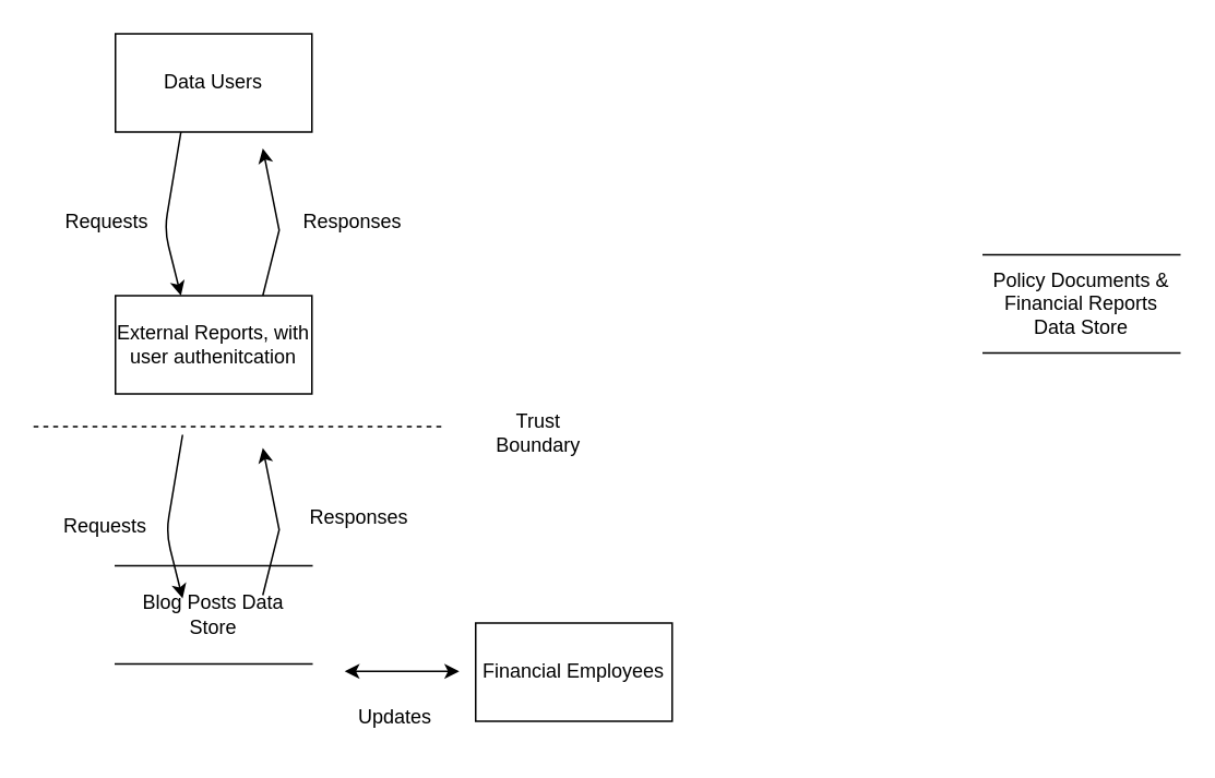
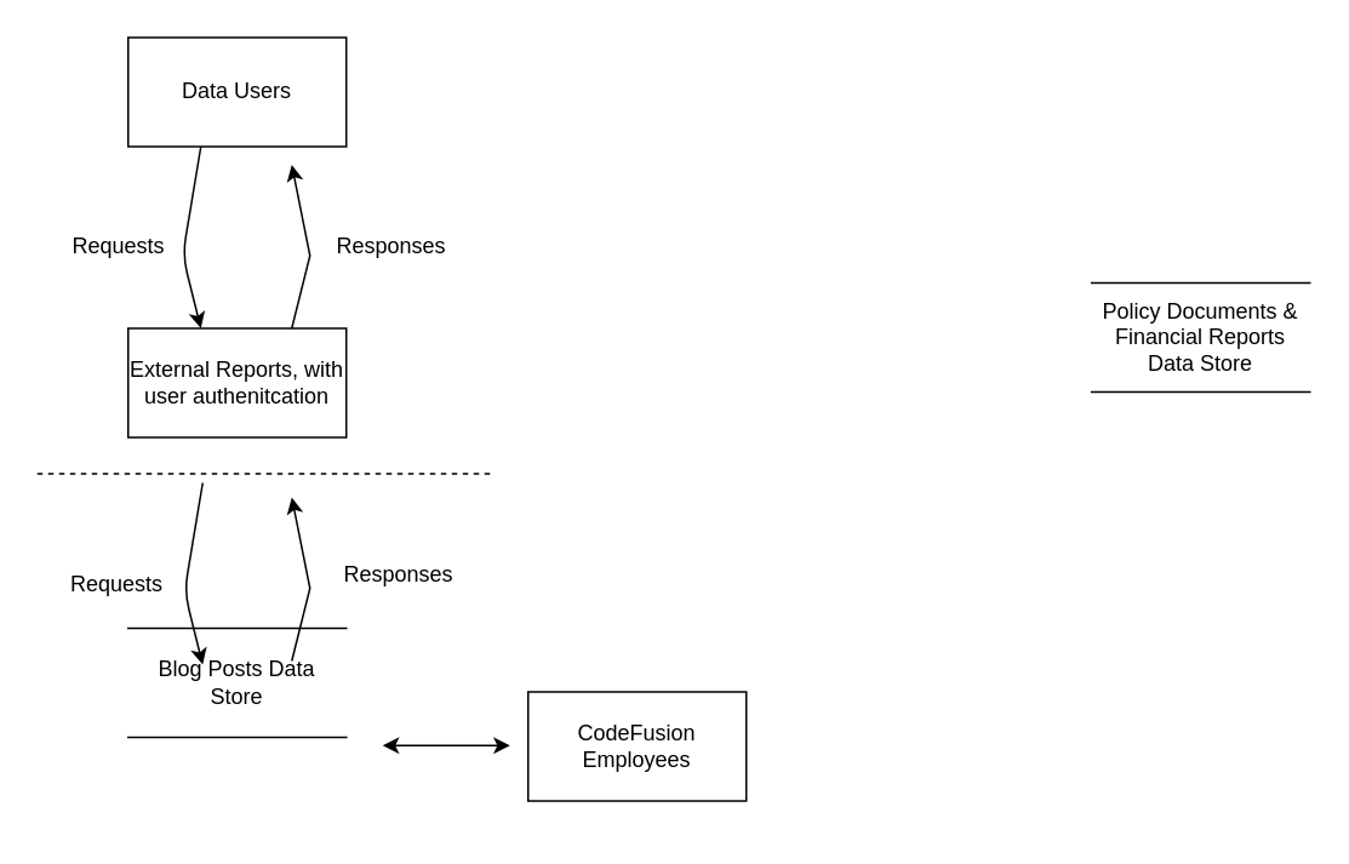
  <mxCell id="0" />
  <mxCell id="1" parent="0" />
  <mxCell id="2" value="Policy Documents &amp;amp; Financial Reports Data Store" style="shape=partialRectangle;whiteSpace=wrap;html=1;left=0;right=0;fillColor=none;" vertex="1" parent="1"><mxGeometry x="600" y="155" width="120" height="60" as="geometry" /></mxCell>
  <mxCell id="3" value="Blog Posts Data Store" style="shape=partialRectangle;whiteSpace=wrap;html=1;left=0;right=0;fillColor=none;" vertex="1" parent="1"><mxGeometry x="70" y="345" width="120" height="60" as="geometry" /></mxCell>
  <mxCell id="4" value="Data Users" style="rounded=0;whiteSpace=wrap;html=1;" vertex="1" parent="1"><mxGeometry x="70" y="20" width="120" height="60" as="geometry" /></mxCell>
- <mxCell id="5" value="Financial Employees" style="rounded=0;whiteSpace=wrap;html=1;" vertex="1" parent="1"><mxGeometry x="290" y="380" width="120" height="60" as="geometry" /></mxCell>
+ <mxCell id="5" value="CodeFusion Employees" style="rounded=0;whiteSpace=wrap;html=1;" vertex="1" parent="1"><mxGeometry x="290" y="380" width="120" height="60" as="geometry" /></mxCell>
  <mxCell id="6" value="External Reports, with user authenitcation" style="rounded=0;whiteSpace=wrap;html=1;" vertex="1" parent="1"><mxGeometry x="70" y="180" width="120" height="60" as="geometry" /></mxCell>
  <mxCell id="7" value="" style="endArrow=classic;html=1;rounded=1;curved=0;" edge="1" parent="1"><mxGeometry width="50" height="50" relative="1" as="geometry"><mxPoint x="110" y="80" as="sourcePoint" /><mxPoint x="110" y="180" as="targetPoint" /><Array as="points"><mxPoint x="100" y="140" /></Array></mxGeometry></mxCell>
  <mxCell id="8" value="" style="endArrow=classic;html=1;rounded=0;" edge="1" parent="1"><mxGeometry width="50" height="50" relative="1" as="geometry"><mxPoint x="160" y="180" as="sourcePoint" /><mxPoint x="160" y="90" as="targetPoint" /><Array as="points"><mxPoint x="170" y="140" /></Array></mxGeometry></mxCell>
  <mxCell id="9" value="Responses" style="rounded=0;whiteSpace=wrap;html=1;strokeColor=none;" vertex="1" parent="1"><mxGeometry x="180" y="120" width="70" height="30" as="geometry" /></mxCell>
  <mxCell id="10" value="Requests" style="rounded=0;whiteSpace=wrap;html=1;strokeColor=none;" vertex="1" parent="1"><mxGeometry x="30" y="120" width="70" height="30" as="geometry" /></mxCell>
  <mxCell id="11" value="" style="endArrow=none;dashed=1;html=1;rounded=0;" edge="1" parent="1"><mxGeometry width="50" height="50" relative="1" as="geometry"><mxPoint x="20" y="260" as="sourcePoint" /><mxPoint x="270" y="260" as="targetPoint" /></mxGeometry></mxCell>
  <mxCell id="12" value="" style="endArrow=classic;html=1;rounded=1;curved=0;" edge="1" parent="1"><mxGeometry width="50" height="50" relative="1" as="geometry"><mxPoint x="111" y="265" as="sourcePoint" /><mxPoint x="111" y="365" as="targetPoint" /><Array as="points"><mxPoint x="101" y="325" /></Array></mxGeometry></mxCell>
  <mxCell id="13" value="" style="endArrow=classic;html=1;rounded=0;" edge="1" parent="1"><mxGeometry width="50" height="50" relative="1" as="geometry"><mxPoint x="160" y="363" as="sourcePoint" /><mxPoint x="160" y="273" as="targetPoint" /><Array as="points"><mxPoint x="170" y="323" /></Array></mxGeometry></mxCell>
  <mxCell id="14" value="Requests" style="rounded=0;whiteSpace=wrap;html=1;strokeColor=none;" vertex="1" parent="1"><mxGeometry x="29" y="306" width="70" height="30" as="geometry" /></mxCell>
  <mxCell id="15" value="Responses" style="rounded=0;whiteSpace=wrap;html=1;strokeColor=none;" vertex="1" parent="1"><mxGeometry x="184" y="301" width="70" height="30" as="geometry" /></mxCell>
- <mxCell id="16" value="Trust Boundary" style="rounded=0;whiteSpace=wrap;html=1;strokeColor=none;" vertex="1" parent="1"><mxGeometry x="287" y="249" width="83" height="30" as="geometry" /></mxCell>
  <mxCell id="17" value="" style="endArrow=classic;startArrow=classic;html=1;rounded=0;" edge="1" parent="1"><mxGeometry width="50" height="50" relative="1" as="geometry"><mxPoint x="210" y="409.5" as="sourcePoint" /><mxPoint x="280" y="409.5" as="targetPoint" /></mxGeometry></mxCell>
- <mxCell id="18" value="Updates" style="rounded=0;whiteSpace=wrap;html=1;strokeColor=none;" vertex="1" parent="1"><mxGeometry x="206" y="423" width="70" height="30" as="geometry" /></mxCell>
